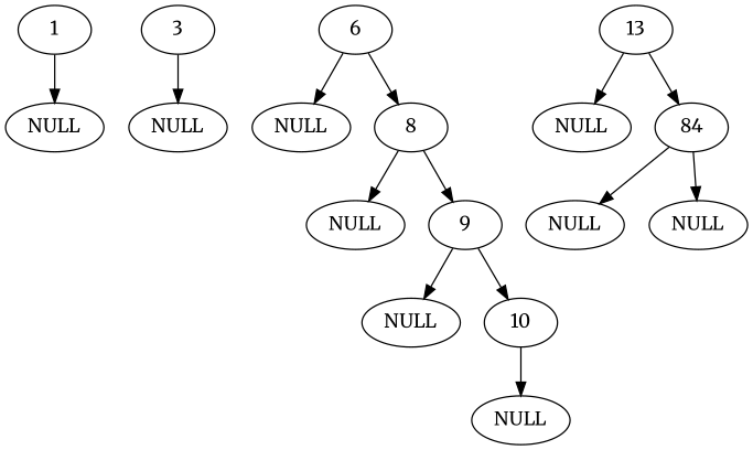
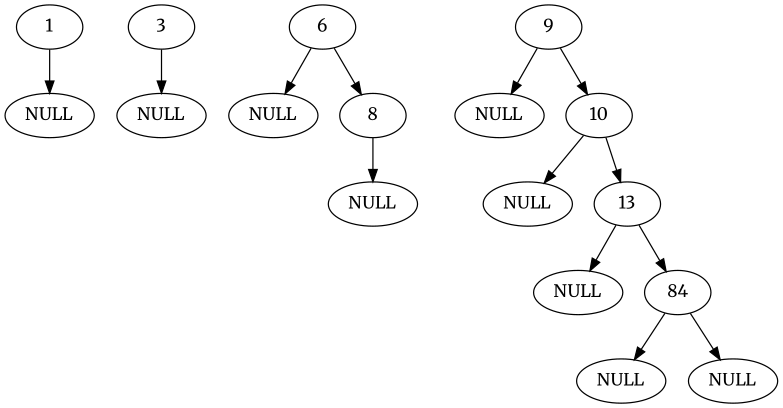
  digraph {
    fontname=Merriweather
    node [fontname=Merriweather]
    edge [fontname=Merriweather]
    n1 [label=NULL]
    1
    n3 [label=NULL]
    3
    n5 [label=NULL]
    6
    8
    n8 [label=NULL]
    9
    n10 [label=NULL]
    10
    n12 [label=NULL]
    13
    n14 [label=NULL]
    n15 [label=84]
    n16 [label=NULL]
    n17 [label=NULL]
    1 -> n1
    3 -> n3
    6 -> n5
    6 -> 8
    8 -> n8
-   8 -> 9
    9 -> n10
    9 -> 10
    10 -> n12
+   10 -> 13
    13 -> n14
    13 -> n15
    n15 -> n16
    n15 -> n17
  }
